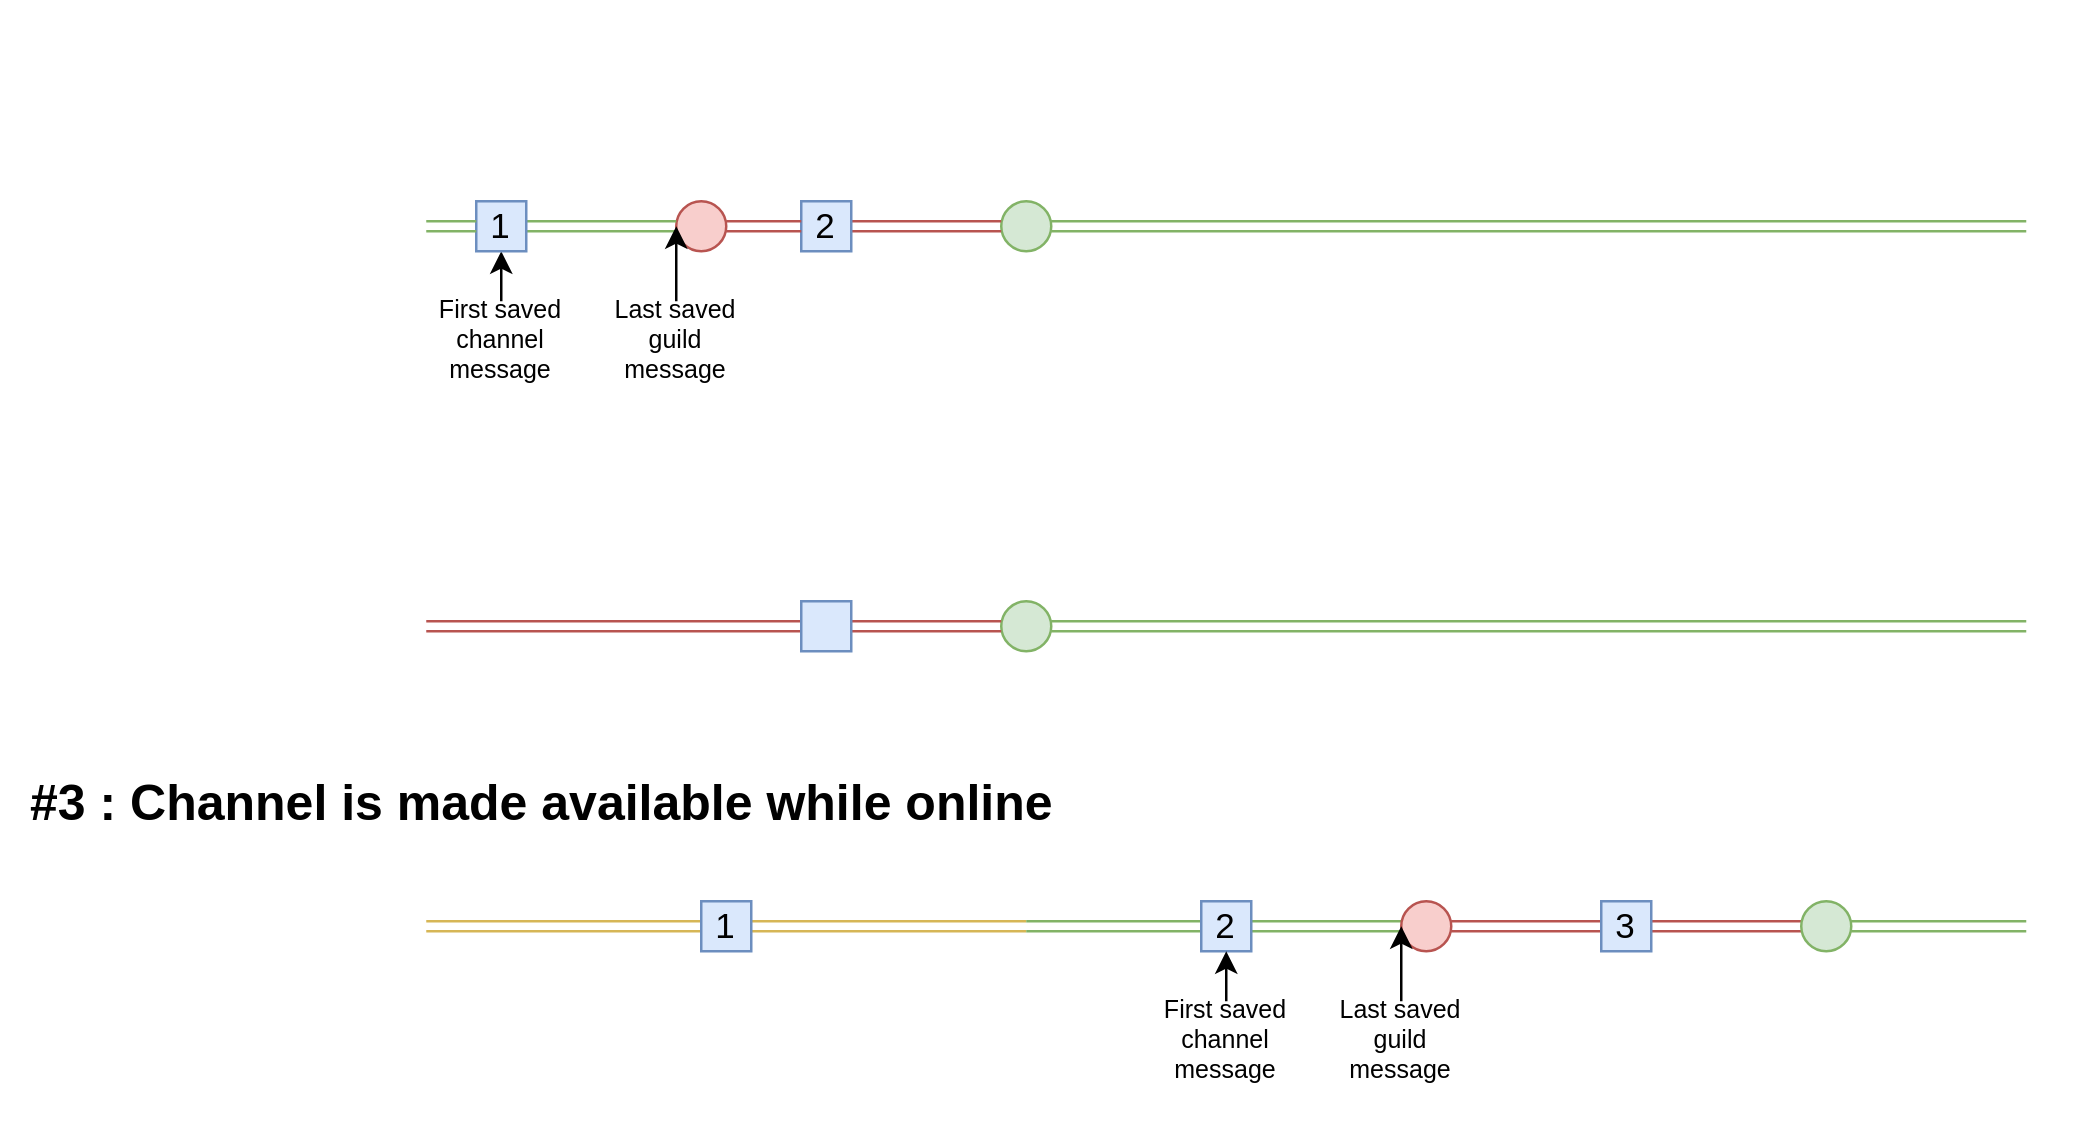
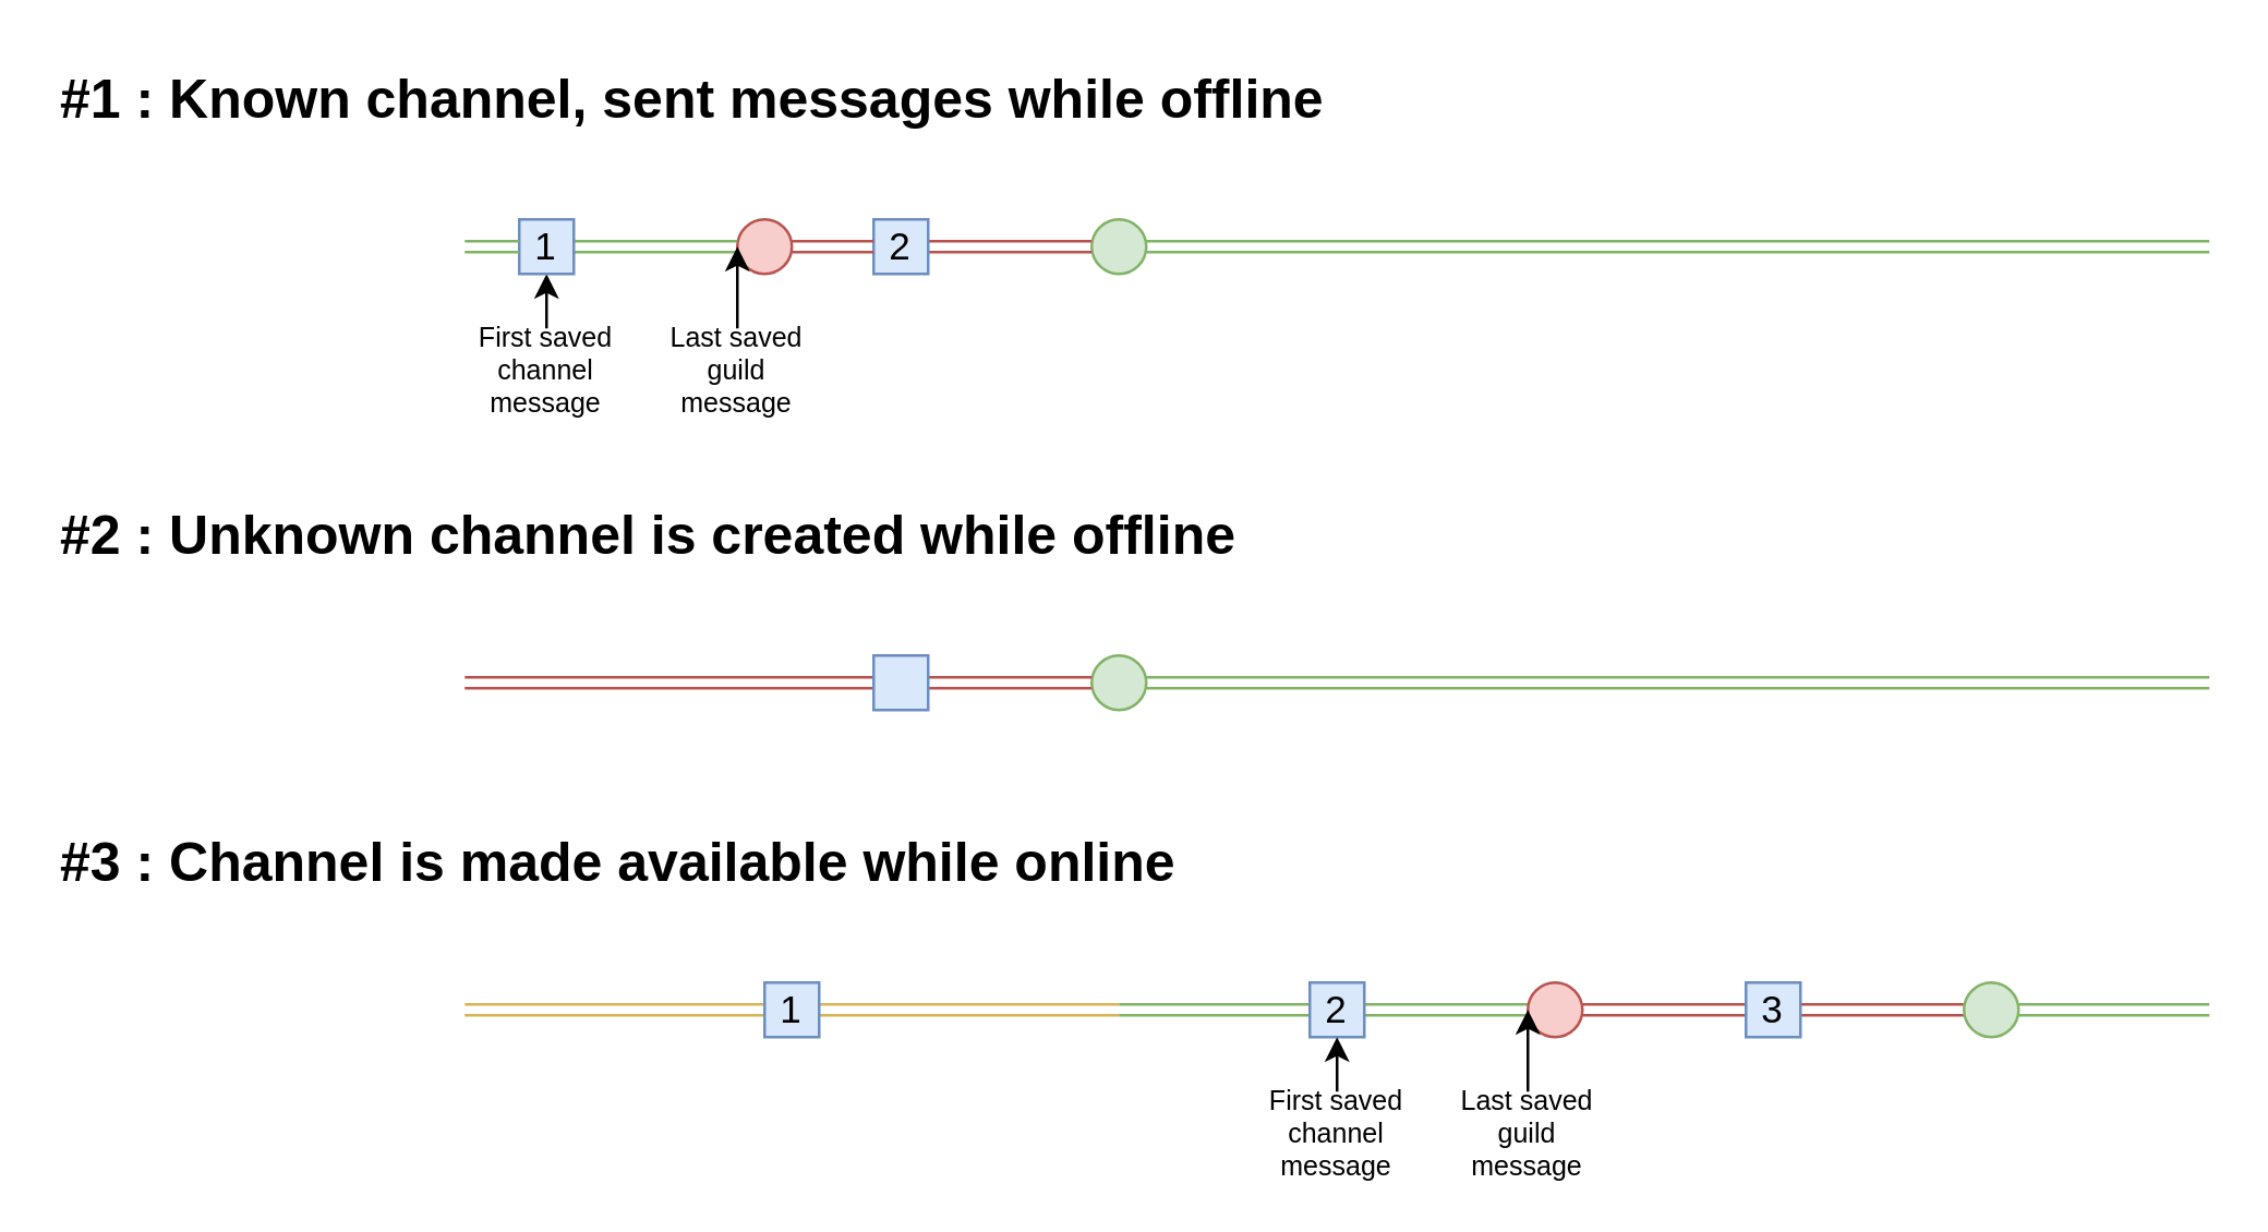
  <mxCell id="0" />
  <mxCell id="1" parent="0" />
  <mxCell id="2" value="" style="shape=link;html=1;rounded=0;startArrow=none;fillColor=#d5e8d4;strokeColor=#82b366;" parent="1" source="5" edge="1"><mxGeometry width="100" relative="1" as="geometry"><mxPoint x="170" y="90" as="sourcePoint" /><mxPoint x="810" y="90" as="targetPoint" /></mxGeometry></mxCell>
  <mxCell id="3" value="" style="ellipse;whiteSpace=wrap;html=1;fillColor=#f8cecc;strokeColor=#b85450;" parent="1" vertex="1"><mxGeometry x="270" y="80" width="20" height="20" as="geometry" /></mxCell>
  <mxCell id="4" value="" style="shape=link;html=1;rounded=0;endArrow=none;fillColor=#d5e8d4;strokeColor=#82b366;startArrow=none;" parent="1" source="19" target="3" edge="1"><mxGeometry width="100" relative="1" as="geometry"><mxPoint x="170" y="90" as="sourcePoint" /><mxPoint x="810" y="90" as="targetPoint" /></mxGeometry></mxCell>
  <mxCell id="5" value="" style="ellipse;whiteSpace=wrap;html=1;fillColor=#d5e8d4;strokeColor=#82b366;" parent="1" vertex="1"><mxGeometry x="400" y="80" width="20" height="20" as="geometry" /></mxCell>
+ <mxCell id="6" value="#1 : Known channel, sent messages while offline" style="text;strokeColor=none;fillColor=none;html=1;fontSize=20;fontStyle=1;verticalAlign=middle;align=left;" parent="1" vertex="1"><mxGeometry x="20" y="20" width="480" height="30" as="geometry" /></mxCell>
+ <mxCell id="7" value="#2 : Unknown channel is created while offline" style="text;strokeColor=none;fillColor=none;html=1;fontSize=20;fontStyle=1;verticalAlign=middle;align=left;" parent="1" vertex="1"><mxGeometry x="20" y="180" width="480" height="30" as="geometry" /></mxCell>
  <mxCell id="8" value="" style="shape=link;html=1;rounded=0;startArrow=none;fillColor=#d5e8d4;strokeColor=#82b366;" parent="1" source="9" edge="1"><mxGeometry width="100" relative="1" as="geometry"><mxPoint x="170" y="250" as="sourcePoint" /><mxPoint x="810" y="250" as="targetPoint" /></mxGeometry></mxCell>
  <mxCell id="9" value="" style="ellipse;whiteSpace=wrap;html=1;fillColor=#d5e8d4;strokeColor=#82b366;" parent="1" vertex="1"><mxGeometry x="400" y="240" width="20" height="20" as="geometry" /></mxCell>
  <mxCell id="10" value="" style="shape=link;html=1;rounded=0;startArrow=none;endArrow=none;fillColor=#f8cecc;strokeColor=#b85450;" parent="1" target="9" edge="1"><mxGeometry width="100" relative="1" as="geometry"><mxPoint x="340" y="250" as="sourcePoint" /><mxPoint x="810" y="250" as="targetPoint" /></mxGeometry></mxCell>
  <mxCell id="11" value="" style="shape=link;html=1;rounded=0;startArrow=none;endArrow=none;fillColor=#f8cecc;strokeColor=#b85450;" parent="1" edge="1"><mxGeometry width="100" relative="1" as="geometry"><mxPoint x="170" y="250" as="sourcePoint" /><mxPoint x="320" y="250" as="targetPoint" /></mxGeometry></mxCell>
  <mxCell id="12" value="" style="rounded=0;whiteSpace=wrap;html=1;fontSize=20;fillColor=#dae8fc;strokeColor=#6c8ebf;" parent="1" vertex="1"><mxGeometry x="320" y="240" width="20" height="20" as="geometry" /></mxCell>
  <mxCell id="13" value="" style="shape=link;html=1;rounded=0;startArrow=none;endArrow=none;fillColor=#f8cecc;strokeColor=#b85450;entryX=0;entryY=0.5;entryDx=0;entryDy=0;" parent="1" source="17" target="5" edge="1"><mxGeometry width="100" relative="1" as="geometry"><mxPoint x="260" y="90" as="sourcePoint" /><mxPoint x="280" y="90" as="targetPoint" /></mxGeometry></mxCell>
  <mxCell id="14" value="Last saved guild message" style="text;html=1;strokeColor=none;fillColor=none;align=center;verticalAlign=middle;whiteSpace=wrap;rounded=0;fontSize=10;" parent="1" vertex="1"><mxGeometry x="240" y="120" width="60" height="30" as="geometry" /></mxCell>
  <mxCell id="15" value="" style="endArrow=classic;html=1;rounded=0;fontSize=20;" parent="1" edge="1"><mxGeometry width="50" height="50" relative="1" as="geometry"><mxPoint x="200" y="120" as="sourcePoint" /><mxPoint x="200" y="100" as="targetPoint" /></mxGeometry></mxCell>
  <mxCell id="16" value="First saved channel message" style="text;html=1;strokeColor=none;fillColor=none;align=center;verticalAlign=middle;whiteSpace=wrap;rounded=0;fontSize=10;" parent="1" vertex="1"><mxGeometry x="170" y="120" width="60" height="30" as="geometry" /></mxCell>
  <mxCell id="17" value="2" style="rounded=0;whiteSpace=wrap;html=1;fontSize=14;fillColor=#dae8fc;strokeColor=#6c8ebf;" parent="1" vertex="1"><mxGeometry x="320" y="80" width="20" height="20" as="geometry" /></mxCell>
  <mxCell id="18" value="" style="shape=link;html=1;rounded=0;startArrow=none;endArrow=none;fillColor=#f8cecc;strokeColor=#b85450;entryX=0;entryY=0.5;entryDx=0;entryDy=0;exitX=1;exitY=0.5;exitDx=0;exitDy=0;" parent="1" source="3" target="17" edge="1"><mxGeometry width="100" relative="1" as="geometry"><mxPoint x="310" y="90" as="sourcePoint" /><mxPoint x="400" y="90" as="targetPoint" /></mxGeometry></mxCell>
  <mxCell id="19" value="1" style="rounded=0;whiteSpace=wrap;html=1;fontSize=14;fillColor=#dae8fc;strokeColor=#6c8ebf;" parent="1" vertex="1"><mxGeometry x="190" y="80" width="20" height="20" as="geometry" /></mxCell>
  <mxCell id="20" value="" style="shape=link;html=1;rounded=0;endArrow=none;fillColor=#d5e8d4;strokeColor=#82b366;" parent="1" target="19" edge="1"><mxGeometry width="100" relative="1" as="geometry"><mxPoint x="170" y="90" as="sourcePoint" /><mxPoint x="240" y="90" as="targetPoint" /></mxGeometry></mxCell>
  <mxCell id="21" value="" style="endArrow=classic;html=1;rounded=0;fontSize=20;exitX=0.5;exitY=0;exitDx=0;exitDy=0;" parent="1" source="14" edge="1"><mxGeometry width="50" height="50" relative="1" as="geometry"><mxPoint x="270" y="110" as="sourcePoint" /><mxPoint x="270" y="90" as="targetPoint" /></mxGeometry></mxCell>
- <mxCell id="22" value="#3 : Channel is made available while online" style="text;strokeColor=none;fillColor=none;html=1;fontSize=20;fontStyle=1;verticalAlign=middle;align=left;" parent="1" vertex="1"><mxGeometry x="10" y="305" width="480" height="30" as="geometry" /></mxCell>
+ <mxCell id="22" value="#3 : Channel is made available while online" style="text;strokeColor=none;fillColor=none;html=1;fontSize=20;fontStyle=1;verticalAlign=middle;align=left;" parent="1" vertex="1"><mxGeometry x="20" y="300" width="480" height="30" as="geometry" /></mxCell>
  <mxCell id="23" value="" style="shape=link;html=1;rounded=0;startArrow=none;fillColor=#fff2cc;strokeColor=#d6b656;" parent="1" edge="1"><mxGeometry width="100" relative="1" as="geometry"><mxPoint x="170" y="370" as="sourcePoint" /><mxPoint x="410" y="370" as="targetPoint" /></mxGeometry></mxCell>
  <mxCell id="24" value="1" style="rounded=0;whiteSpace=wrap;html=1;fontSize=14;fillColor=#dae8fc;strokeColor=#6c8ebf;" parent="1" vertex="1"><mxGeometry x="280" y="360" width="20" height="20" as="geometry" /></mxCell>
  <mxCell id="25" value="" style="shape=link;html=1;rounded=0;startArrow=none;fillColor=#d5e8d4;strokeColor=#82b366;entryX=0;entryY=0.5;entryDx=0;entryDy=0;" parent="1" target="27" edge="1"><mxGeometry width="100" relative="1" as="geometry"><mxPoint x="410" y="370" as="sourcePoint" /><mxPoint x="650" y="369.89" as="targetPoint" /></mxGeometry></mxCell>
  <mxCell id="26" value="&lt;font style=&quot;font-size: 14px;&quot;&gt;2&lt;/font&gt;" style="rounded=0;whiteSpace=wrap;html=1;fontSize=14;fillColor=#dae8fc;strokeColor=#6c8ebf;" parent="1" vertex="1"><mxGeometry x="480" y="360" width="20" height="20" as="geometry" /></mxCell>
  <mxCell id="27" value="" style="ellipse;whiteSpace=wrap;html=1;fillColor=#f8cecc;strokeColor=#b85450;" parent="1" vertex="1"><mxGeometry x="560" y="360" width="20" height="20" as="geometry" /></mxCell>
  <mxCell id="28" value="" style="shape=link;html=1;rounded=0;startArrow=none;endArrow=none;fillColor=#f8cecc;strokeColor=#b85450;exitX=1;exitY=0.5;exitDx=0;exitDy=0;entryX=0;entryY=0.5;entryDx=0;entryDy=0;" parent="1" source="27" target="29" edge="1"><mxGeometry width="100" relative="1" as="geometry"><mxPoint x="600" y="370" as="sourcePoint" /><mxPoint x="690" y="370" as="targetPoint" /></mxGeometry></mxCell>
  <mxCell id="29" value="" style="ellipse;whiteSpace=wrap;html=1;fillColor=#d5e8d4;strokeColor=#82b366;" parent="1" vertex="1"><mxGeometry x="720" y="360" width="20" height="20" as="geometry" /></mxCell>
  <mxCell id="30" value="" style="shape=link;html=1;rounded=0;startArrow=none;endArrow=none;fillColor=#d5e8d4;strokeColor=#82b366;exitX=1;exitY=0.5;exitDx=0;exitDy=0;" parent="1" source="29" edge="1"><mxGeometry width="100" relative="1" as="geometry"><mxPoint x="590" y="380" as="sourcePoint" /><mxPoint x="810" y="370" as="targetPoint" /></mxGeometry></mxCell>
  <mxCell id="31" value="&lt;font style=&quot;font-size: 14px;&quot;&gt;3&lt;/font&gt;" style="rounded=0;whiteSpace=wrap;html=1;fontSize=14;fillColor=#dae8fc;strokeColor=#6c8ebf;" parent="1" vertex="1"><mxGeometry x="640" y="360" width="20" height="20" as="geometry" /></mxCell>
  <mxCell id="32" value="Last saved guild message" style="text;html=1;strokeColor=none;fillColor=none;align=center;verticalAlign=middle;whiteSpace=wrap;rounded=0;fontSize=10;" parent="1" vertex="1"><mxGeometry x="530" y="400" width="60" height="30" as="geometry" /></mxCell>
  <mxCell id="33" value="" style="endArrow=classic;html=1;rounded=0;fontSize=20;exitX=0.5;exitY=0;exitDx=0;exitDy=0;" parent="1" source="32" edge="1"><mxGeometry width="50" height="50" relative="1" as="geometry"><mxPoint x="560" y="390" as="sourcePoint" /><mxPoint x="560" y="370" as="targetPoint" /></mxGeometry></mxCell>
  <mxCell id="34" value="" style="endArrow=classic;html=1;rounded=0;fontSize=20;" parent="1" edge="1"><mxGeometry width="50" height="50" relative="1" as="geometry"><mxPoint x="490" y="400" as="sourcePoint" /><mxPoint x="490" y="380" as="targetPoint" /></mxGeometry></mxCell>
  <mxCell id="35" value="First saved channel message" style="text;html=1;strokeColor=none;fillColor=none;align=center;verticalAlign=middle;whiteSpace=wrap;rounded=0;fontSize=10;" parent="1" vertex="1"><mxGeometry x="460" y="400" width="60" height="30" as="geometry" /></mxCell>
